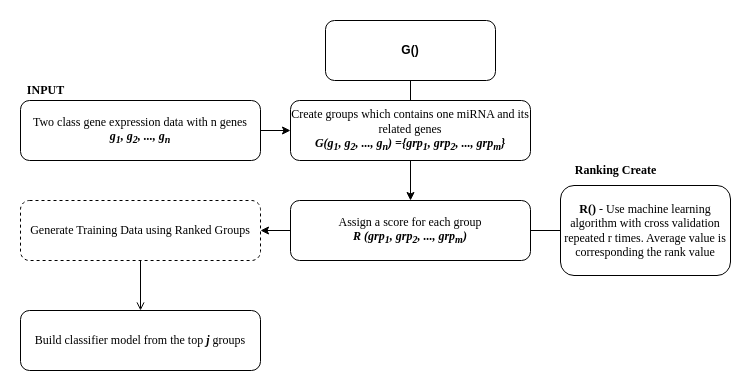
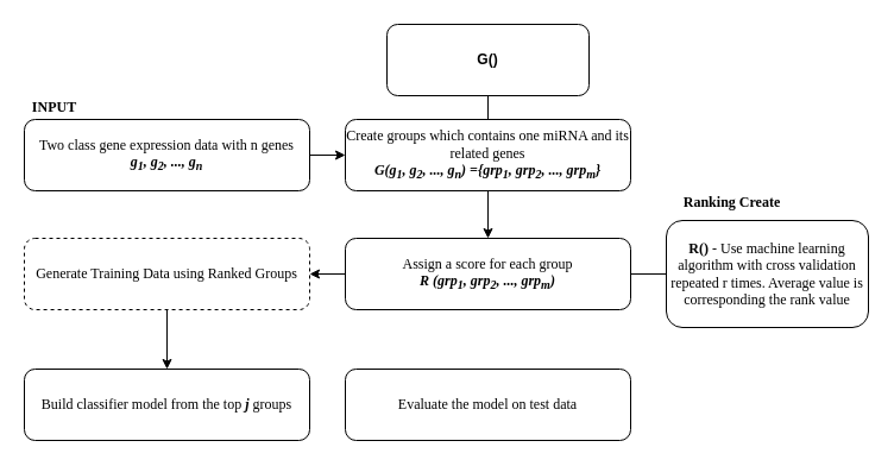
  <mxCell id="0" />
  <mxCell id="1" parent="0" />
  <mxCell id="2" value="&lt;font face=&quot;Times&quot;&gt;Two class gene expression data with n genes&lt;br&gt;&lt;/font&gt;&lt;div&gt;&lt;font face=&quot;Times&quot;&gt;&lt;b&gt;&lt;i&gt;&lt;span&gt;g&lt;/span&gt;&lt;sub&gt;1&lt;/sub&gt;&lt;span&gt;, g&lt;/span&gt;&lt;sub&gt;2&lt;/sub&gt;&lt;span&gt;, ..., g&lt;sub&gt;n&lt;/sub&gt;&lt;/span&gt;&lt;/i&gt;&lt;/b&gt;&lt;/font&gt;&lt;/div&gt;" style="rounded=1;whiteSpace=wrap;html=1;" parent="1" vertex="1"><mxGeometry x="20" y="100" width="240" height="60" as="geometry" /></mxCell>
  <mxCell id="3" value="&lt;b&gt;&lt;font face=&quot;Times&quot;&gt;INPUT&lt;/font&gt;&lt;/b&gt;" style="text;html=1;align=center;verticalAlign=middle;resizable=0;points=[];autosize=1;fontFamily=Times;" parent="1" vertex="1"><mxGeometry x="20" y="80" width="50" height="20" as="geometry" /></mxCell>
  <mxCell id="4" value="&lt;b&gt;G()&lt;/b&gt;" style="rounded=1;whiteSpace=wrap;html=1;" parent="1" vertex="1"><mxGeometry x="325" y="20" width="170" height="60" as="geometry" /></mxCell>
  <mxCell id="5" value="&lt;font face=&quot;Times&quot;&gt;Create groups which contains one miRNA and its related genes&lt;/font&gt;&lt;br&gt;&lt;div&gt;&lt;b&gt;&lt;i&gt;&lt;font face=&quot;Times&quot;&gt;G(g&lt;/font&gt;&lt;sub style=&quot;font-family: &amp;#34;times&amp;#34;&quot;&gt;1&lt;/sub&gt;&lt;font face=&quot;Times&quot;&gt;, g&lt;/font&gt;&lt;sub style=&quot;font-family: &amp;#34;times&amp;#34;&quot;&gt;2&lt;/sub&gt;&lt;font face=&quot;Times&quot;&gt;, ..., g&lt;/font&gt;&lt;sub style=&quot;font-family: &amp;#34;times&amp;#34;&quot;&gt;n&lt;/sub&gt;&lt;font face=&quot;Times&quot;&gt;) =&lt;/font&gt;&lt;font face=&quot;times&quot;&gt;{&lt;/font&gt;&lt;/i&gt;&lt;/b&gt;&lt;b style=&quot;font-family: &amp;#34;times&amp;#34;&quot;&gt;&lt;i&gt;grp&lt;sub&gt;1&lt;/sub&gt;, grp&lt;sub&gt;2&lt;/sub&gt;, ..., grp&lt;sub&gt;m&lt;/sub&gt;&lt;/i&gt;&lt;/b&gt;&lt;b&gt;&lt;i&gt;&lt;font face=&quot;times&quot;&gt;}&lt;/font&gt;&lt;/i&gt;&lt;/b&gt;&lt;/div&gt;" style="rounded=1;whiteSpace=wrap;html=1;" parent="1" vertex="1"><mxGeometry x="290" y="100" width="240" height="60" as="geometry" /></mxCell>
  <mxCell id="6" value="&lt;font face=&quot;Times&quot;&gt;Assign a score for each group&lt;br&gt;&lt;b&gt;&lt;i&gt;R (&lt;/i&gt;&lt;/b&gt;&lt;/font&gt;&lt;b style=&quot;font-family: &amp;#34;times&amp;#34;&quot;&gt;&lt;i&gt;grp&lt;sub&gt;1&lt;/sub&gt;, grp&lt;sub&gt;2&lt;/sub&gt;, ..., grp&lt;sub&gt;m&lt;/sub&gt;&lt;/i&gt;&lt;/b&gt;&lt;font face=&quot;Times&quot;&gt;&lt;b&gt;&lt;i&gt;)&lt;/i&gt;&lt;/b&gt;&lt;/font&gt;" style="rounded=1;whiteSpace=wrap;html=1;" parent="1" vertex="1"><mxGeometry x="290" y="200" width="240" height="60" as="geometry" /></mxCell>
  <mxCell id="7" value="&lt;font face=&quot;Times&quot;&gt;&lt;b&gt;R()&lt;/b&gt; - Use machine learning algorithm with cross validation repeated r times. Average value is corresponding the rank value&lt;/font&gt;" style="rounded=1;whiteSpace=wrap;html=1;" parent="1" vertex="1"><mxGeometry x="560" y="185" width="170" height="90" as="geometry" /></mxCell>
  <mxCell id="8" value="" style="endArrow=none;html=1;entryX=1;entryY=0.5;entryDx=0;entryDy=0;" parent="1" target="6" edge="1" source="7"><mxGeometry width="50" height="50" relative="1" as="geometry"><mxPoint x="160" y="370" as="sourcePoint" /><mxPoint x="500" y="260" as="targetPoint" /></mxGeometry></mxCell>
  <mxCell id="9" value="&lt;font face=&quot;Times&quot;&gt;&lt;b&gt;Ranking Create&lt;/b&gt;&lt;/font&gt;" style="text;html=1;align=center;verticalAlign=middle;resizable=0;points=[];autosize=1;fontFamily=Times;" parent="1" vertex="1"><mxGeometry x="560" y="160" width="110" height="20" as="geometry" /></mxCell>
  <mxCell id="10" value="&lt;font face=&quot;Times&quot;&gt;Generate Training Data using Ranked Groups&lt;/font&gt;" style="rounded=1;whiteSpace=wrap;html=1;dashed=1;" parent="1" vertex="1"><mxGeometry x="20" y="200" width="240" height="60" as="geometry" /></mxCell>
  <mxCell id="11" value="" style="endArrow=classic;html=1;exitX=0;exitY=0.5;exitDx=0;exitDy=0;entryX=1;entryY=0.5;entryDx=0;entryDy=0;" parent="1" source="6" target="10" edge="1"><mxGeometry width="50" height="50" relative="1" as="geometry"><mxPoint x="430" y="370" as="sourcePoint" /><mxPoint x="510" y="410" as="targetPoint" /><Array as="points" /></mxGeometry></mxCell>
  <mxCell id="12" value="" style="endArrow=none;html=1;exitX=0.5;exitY=1;exitDx=0;exitDy=0;" parent="1" source="4" target="5" edge="1"><mxGeometry width="50" height="50" relative="1" as="geometry"><mxPoint x="450" y="380" as="sourcePoint" /><mxPoint x="375" y="90" as="targetPoint" /></mxGeometry></mxCell>
  <mxCell id="13" value="&lt;font face=&quot;Times&quot;&gt;Build classifier model from the top &lt;b&gt;&lt;i&gt;j&lt;/i&gt;&lt;/b&gt; groups&lt;/font&gt;" style="rounded=1;whiteSpace=wrap;html=1;" parent="1" vertex="1"><mxGeometry x="20" y="310" width="240" height="60" as="geometry" /></mxCell>
- <mxCell id="14" value="" style="endArrow=open;html=1;exitX=0.5;exitY=1;exitDx=0;exitDy=0;entryX=0.5;entryY=0;entryDx=0;entryDy=0;" parent="1" source="10" target="13" edge="1"><mxGeometry width="50" height="50" relative="1" as="geometry"><mxPoint x="170" y="490" as="sourcePoint" /><mxPoint x="220" y="440" as="targetPoint" /></mxGeometry></mxCell>
+ <mxCell id="14" value="" style="endArrow=classic;html=1;exitX=0.5;exitY=1;exitDx=0;exitDy=0;entryX=0.5;entryY=0;entryDx=0;entryDy=0;" parent="1" source="10" target="13" edge="1"><mxGeometry width="50" height="50" relative="1" as="geometry"><mxPoint x="170" y="490" as="sourcePoint" /><mxPoint x="220" y="440" as="targetPoint" /></mxGeometry></mxCell>
+ <mxCell id="15" value="&lt;font face=&quot;Times&quot;&gt;Evaluate the model on test data&lt;/font&gt;" style="rounded=1;whiteSpace=wrap;html=1;" parent="1" vertex="1"><mxGeometry x="290" y="310" width="240" height="60" as="geometry" /></mxCell>
  <mxCell id="16" value="" style="endArrow=classic;html=1;exitX=0.5;exitY=1;exitDx=0;exitDy=0;" parent="1" source="5" edge="1" target="6"><mxGeometry width="50" height="50" relative="1" as="geometry"><mxPoint x="320" y="560" as="sourcePoint" /><mxPoint x="310" y="340" as="targetPoint" /></mxGeometry></mxCell>
  <mxCell id="17" value="" style="endArrow=classic;html=1;exitX=1;exitY=0.5;exitDx=0;exitDy=0;entryX=0;entryY=0.5;entryDx=0;entryDy=0;" edge="1" parent="1" source="2" target="5"><mxGeometry width="50" height="50" relative="1" as="geometry"><mxPoint x="200" y="250" as="sourcePoint" /><mxPoint x="250" y="200" as="targetPoint" /></mxGeometry></mxCell>
